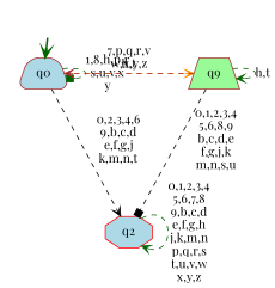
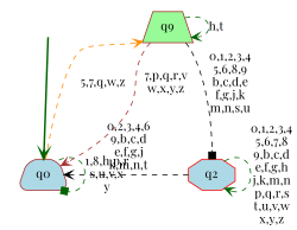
  digraph {
    fontname="Playfair Display"
    rankdir=TB
    node [fontname="Playfair Display" shape=trapezium style=filled color=brown fillcolor=lightblue]
    edge [arrowhead=vee color=darkgreen fontname="Playfair Display" style=dashed]
    __start0 [height=0 shape=none style=invis width=0 color="" fillcolor=""]
    n2 [label=q0 style="rounded,filled"]
    n3 [fillcolor=palegreen label=q9]
    n4 [color=red label=q2 shape=octagon]
    subgraph cluster_1 {
      nodesep=0.15
      ranksep=0.15
      style=invis
      __start0
      n2
    }
    __start0 -> n2 [penwidth=2 style=bold]
    n2 -> n2 [arrowhead=box label="1,8,h,p,r\ns,u,v,x\ny"]
-   n2 -> n3 [color=darkorange label="h,t"]
-   n2 -> n4 [color=black label="0,2,3,4,6\n9,b,c,d\ne,f,g,j\nk,m,n,t"]
+   n2 -> n3 [color=darkorange label="5,7,q,w,z"]
+   n4 -> n2 [color=black label="0,2,3,4,6\n9,b,c,d\ne,f,g,j\nk,m,n,t"]
    n3 -> n2 [color=brown label="7,p,q,r,v\nw,x,y,z"]
    n3 -> n3 [label="h,t"]
    n3 -> n4 [arrowhead=box color=black label="0,1,2,3,4\n5,6,8,9\nb,c,d,e\nf,g,j,k\nm,n,s,u"]
    n4 -> n4 [label="0,1,2,3,4\n5,6,7,8\n9,b,c,d\ne,f,g,h\nj,k,m,n\np,q,r,s\nt,u,v,w\nx,y,z"]
  }
